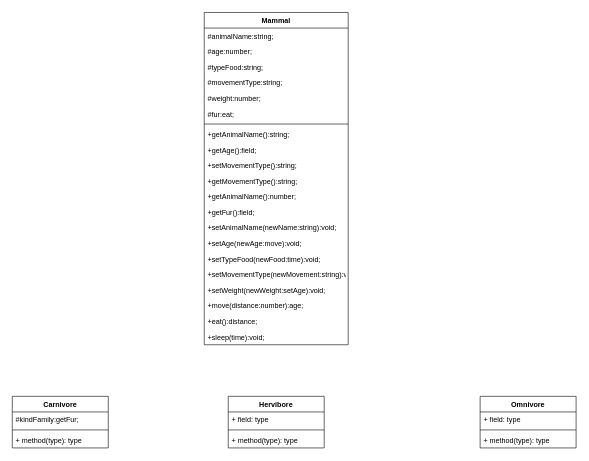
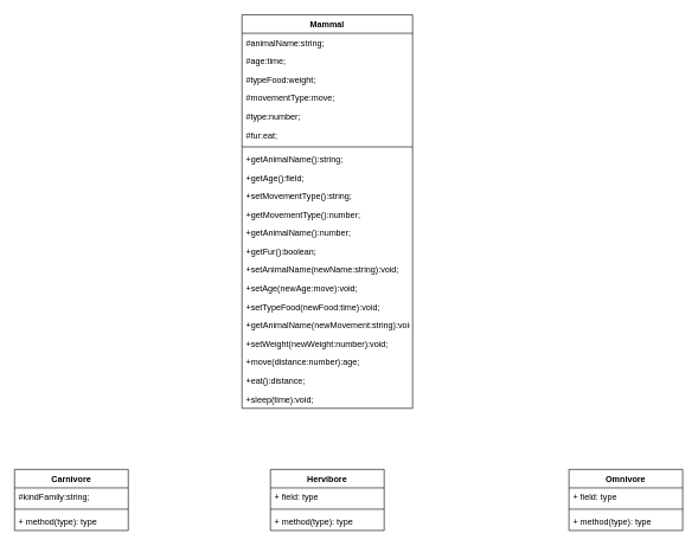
  <mxCell id="0" />
  <mxCell id="1" parent="0" />
  <mxCell id="2" value="Mammal" style="swimlane;fontStyle=1;align=center;verticalAlign=top;childLayout=stackLayout;horizontal=1;startSize=26;horizontalStack=0;resizeParent=1;resizeParentMax=0;resizeLast=0;collapsible=1;marginBottom=0;" vertex="1" parent="1"><mxGeometry x="340" y="20" width="240" height="554" as="geometry" /></mxCell>
  <mxCell id="3" value="#animalName:string;" style="text;strokeColor=none;fillColor=none;align=left;verticalAlign=top;spacingLeft=4;spacingRight=4;overflow=hidden;rotatable=0;points=[[0,0.5],[1,0.5]];portConstraint=eastwest;" vertex="1" parent="2"><mxGeometry y="26" width="240" height="26" as="geometry" /></mxCell>
- <mxCell id="4" value="#age:number;" style="text;strokeColor=none;fillColor=none;align=left;verticalAlign=top;spacingLeft=4;spacingRight=4;overflow=hidden;rotatable=0;points=[[0,0.5],[1,0.5]];portConstraint=eastwest;" vertex="1" parent="2"><mxGeometry y="52" width="240" height="26" as="geometry" /></mxCell>
- <mxCell id="5" value="#typeFood:string;" style="text;strokeColor=none;fillColor=none;align=left;verticalAlign=top;spacingLeft=4;spacingRight=4;overflow=hidden;rotatable=0;points=[[0,0.5],[1,0.5]];portConstraint=eastwest;" vertex="1" parent="2"><mxGeometry y="78" width="240" height="26" as="geometry" /></mxCell>
- <mxCell id="6" value="#movementType:string;" style="text;strokeColor=none;fillColor=none;align=left;verticalAlign=top;spacingLeft=4;spacingRight=4;overflow=hidden;rotatable=0;points=[[0,0.5],[1,0.5]];portConstraint=eastwest;" vertex="1" parent="2"><mxGeometry y="104" width="240" height="26" as="geometry" /></mxCell>
- <mxCell id="7" value="#weight:number;" style="text;strokeColor=none;fillColor=none;align=left;verticalAlign=top;spacingLeft=4;spacingRight=4;overflow=hidden;rotatable=0;points=[[0,0.5],[1,0.5]];portConstraint=eastwest;" vertex="1" parent="2"><mxGeometry y="130" width="240" height="26" as="geometry" /></mxCell>
+ <mxCell id="4" value="#age:time;" style="text;strokeColor=none;fillColor=none;align=left;verticalAlign=top;spacingLeft=4;spacingRight=4;overflow=hidden;rotatable=0;points=[[0,0.5],[1,0.5]];portConstraint=eastwest;" vertex="1" parent="2"><mxGeometry y="52" width="240" height="26" as="geometry" /></mxCell>
+ <mxCell id="5" value="#typeFood:weight;" style="text;strokeColor=none;fillColor=none;align=left;verticalAlign=top;spacingLeft=4;spacingRight=4;overflow=hidden;rotatable=0;points=[[0,0.5],[1,0.5]];portConstraint=eastwest;" vertex="1" parent="2"><mxGeometry y="78" width="240" height="26" as="geometry" /></mxCell>
+ <mxCell id="6" value="#movementType:move;" style="text;strokeColor=none;fillColor=none;align=left;verticalAlign=top;spacingLeft=4;spacingRight=4;overflow=hidden;rotatable=0;points=[[0,0.5],[1,0.5]];portConstraint=eastwest;" vertex="1" parent="2"><mxGeometry y="104" width="240" height="26" as="geometry" /></mxCell>
+ <mxCell id="7" value="#type:number;" style="text;strokeColor=none;fillColor=none;align=left;verticalAlign=top;spacingLeft=4;spacingRight=4;overflow=hidden;rotatable=0;points=[[0,0.5],[1,0.5]];portConstraint=eastwest;" vertex="1" parent="2"><mxGeometry y="130" width="240" height="26" as="geometry" /></mxCell>
  <mxCell id="8" value="#fur:eat;" style="text;strokeColor=none;fillColor=none;align=left;verticalAlign=top;spacingLeft=4;spacingRight=4;overflow=hidden;rotatable=0;points=[[0,0.5],[1,0.5]];portConstraint=eastwest;" vertex="1" parent="2"><mxGeometry y="156" width="240" height="26" as="geometry" /></mxCell>
  <mxCell id="9" value="" style="line;strokeWidth=1;fillColor=none;align=left;verticalAlign=middle;spacingTop=-1;spacingLeft=3;spacingRight=3;rotatable=0;labelPosition=right;points=[];portConstraint=eastwest;strokeColor=inherit;" vertex="1" parent="2"><mxGeometry y="182" width="240" height="8" as="geometry" /></mxCell>
  <mxCell id="10" value="+getAnimalName():string;" style="text;strokeColor=none;fillColor=none;align=left;verticalAlign=top;spacingLeft=4;spacingRight=4;overflow=hidden;rotatable=0;points=[[0,0.5],[1,0.5]];portConstraint=eastwest;" vertex="1" parent="2"><mxGeometry y="190" width="240" height="26" as="geometry" /></mxCell>
  <mxCell id="11" value="+getAge():field;" style="text;strokeColor=none;fillColor=none;align=left;verticalAlign=top;spacingLeft=4;spacingRight=4;overflow=hidden;rotatable=0;points=[[0,0.5],[1,0.5]];portConstraint=eastwest;" vertex="1" parent="2"><mxGeometry y="216" width="240" height="26" as="geometry" /></mxCell>
  <mxCell id="12" value="+setMovementType():string;" style="text;strokeColor=none;fillColor=none;align=left;verticalAlign=top;spacingLeft=4;spacingRight=4;overflow=hidden;rotatable=0;points=[[0,0.5],[1,0.5]];portConstraint=eastwest;" vertex="1" parent="2"><mxGeometry y="242" width="240" height="26" as="geometry" /></mxCell>
- <mxCell id="13" value="+getMovementType():string;" style="text;strokeColor=none;fillColor=none;align=left;verticalAlign=top;spacingLeft=4;spacingRight=4;overflow=hidden;rotatable=0;points=[[0,0.5],[1,0.5]];portConstraint=eastwest;" vertex="1" parent="2"><mxGeometry y="268" width="240" height="26" as="geometry" /></mxCell>
+ <mxCell id="13" value="+getMovementType():number;" style="text;strokeColor=none;fillColor=none;align=left;verticalAlign=top;spacingLeft=4;spacingRight=4;overflow=hidden;rotatable=0;points=[[0,0.5],[1,0.5]];portConstraint=eastwest;" vertex="1" parent="2"><mxGeometry y="268" width="240" height="26" as="geometry" /></mxCell>
  <mxCell id="14" value="+getAnimalName():number;" style="text;strokeColor=none;fillColor=none;align=left;verticalAlign=top;spacingLeft=4;spacingRight=4;overflow=hidden;rotatable=0;points=[[0,0.5],[1,0.5]];portConstraint=eastwest;" vertex="1" parent="2"><mxGeometry y="294" width="240" height="26" as="geometry" /></mxCell>
- <mxCell id="15" value="+getFur():field;" style="text;strokeColor=none;fillColor=none;align=left;verticalAlign=top;spacingLeft=4;spacingRight=4;overflow=hidden;rotatable=0;points=[[0,0.5],[1,0.5]];portConstraint=eastwest;" vertex="1" parent="2"><mxGeometry y="320" width="240" height="26" as="geometry" /></mxCell>
+ <mxCell id="15" value="+getFur():boolean;" style="text;strokeColor=none;fillColor=none;align=left;verticalAlign=top;spacingLeft=4;spacingRight=4;overflow=hidden;rotatable=0;points=[[0,0.5],[1,0.5]];portConstraint=eastwest;" vertex="1" parent="2"><mxGeometry y="320" width="240" height="26" as="geometry" /></mxCell>
  <mxCell id="16" value="+setAnimalName(newName:string):void;" style="text;strokeColor=none;fillColor=none;align=left;verticalAlign=top;spacingLeft=4;spacingRight=4;overflow=hidden;rotatable=0;points=[[0,0.5],[1,0.5]];portConstraint=eastwest;" vertex="1" parent="2"><mxGeometry y="346" width="240" height="26" as="geometry" /></mxCell>
  <mxCell id="17" value="+setAge(newAge:move):void;" style="text;strokeColor=none;fillColor=none;align=left;verticalAlign=top;spacingLeft=4;spacingRight=4;overflow=hidden;rotatable=0;points=[[0,0.5],[1,0.5]];portConstraint=eastwest;" vertex="1" parent="2"><mxGeometry y="372" width="240" height="26" as="geometry" /></mxCell>
  <mxCell id="18" value="+setTypeFood(newFood:time):void;" style="text;strokeColor=none;fillColor=none;align=left;verticalAlign=top;spacingLeft=4;spacingRight=4;overflow=hidden;rotatable=0;points=[[0,0.5],[1,0.5]];portConstraint=eastwest;" vertex="1" parent="2"><mxGeometry y="398" width="240" height="26" as="geometry" /></mxCell>
- <mxCell id="19" value="+setMovementType(newMovement:string):void;" style="text;strokeColor=none;fillColor=none;align=left;verticalAlign=top;spacingLeft=4;spacingRight=4;overflow=hidden;rotatable=0;points=[[0,0.5],[1,0.5]];portConstraint=eastwest;" vertex="1" parent="2"><mxGeometry y="424" width="240" height="26" as="geometry" /></mxCell>
- <mxCell id="20" value="+setWeight(newWeight:setAge):void;" style="text;strokeColor=none;fillColor=none;align=left;verticalAlign=top;spacingLeft=4;spacingRight=4;overflow=hidden;rotatable=0;points=[[0,0.5],[1,0.5]];portConstraint=eastwest;" vertex="1" parent="2"><mxGeometry y="450" width="240" height="26" as="geometry" /></mxCell>
+ <mxCell id="19" value="+getAnimalName(newMovement:string):void;" style="text;strokeColor=none;fillColor=none;align=left;verticalAlign=top;spacingLeft=4;spacingRight=4;overflow=hidden;rotatable=0;points=[[0,0.5],[1,0.5]];portConstraint=eastwest;" vertex="1" parent="2"><mxGeometry y="424" width="240" height="26" as="geometry" /></mxCell>
+ <mxCell id="20" value="+setWeight(newWeight:number):void;" style="text;strokeColor=none;fillColor=none;align=left;verticalAlign=top;spacingLeft=4;spacingRight=4;overflow=hidden;rotatable=0;points=[[0,0.5],[1,0.5]];portConstraint=eastwest;" vertex="1" parent="2"><mxGeometry y="450" width="240" height="26" as="geometry" /></mxCell>
  <mxCell id="21" value="+move(distance:number):age;" style="text;strokeColor=none;fillColor=none;align=left;verticalAlign=top;spacingLeft=4;spacingRight=4;overflow=hidden;rotatable=0;points=[[0,0.5],[1,0.5]];portConstraint=eastwest;" vertex="1" parent="2"><mxGeometry y="476" width="240" height="26" as="geometry" /></mxCell>
  <mxCell id="22" value="+eat():distance;" style="text;strokeColor=none;fillColor=none;align=left;verticalAlign=top;spacingLeft=4;spacingRight=4;overflow=hidden;rotatable=0;points=[[0,0.5],[1,0.5]];portConstraint=eastwest;" vertex="1" parent="2"><mxGeometry y="502" width="240" height="26" as="geometry" /></mxCell>
  <mxCell id="23" value="+sleep(time):void;" style="text;strokeColor=none;fillColor=none;align=left;verticalAlign=top;spacingLeft=4;spacingRight=4;overflow=hidden;rotatable=0;points=[[0,0.5],[1,0.5]];portConstraint=eastwest;" vertex="1" parent="2"><mxGeometry y="528" width="240" height="26" as="geometry" /></mxCell>
  <mxCell id="24" value="Carnivore" style="swimlane;fontStyle=1;align=center;verticalAlign=top;childLayout=stackLayout;horizontal=1;startSize=26;horizontalStack=0;resizeParent=1;resizeParentMax=0;resizeLast=0;collapsible=1;marginBottom=0;" vertex="1" parent="1"><mxGeometry x="20" y="660" width="160" height="86" as="geometry" /></mxCell>
- <mxCell id="25" value="#kindFamily:getFur;" style="text;strokeColor=none;fillColor=none;align=left;verticalAlign=top;spacingLeft=4;spacingRight=4;overflow=hidden;rotatable=0;points=[[0,0.5],[1,0.5]];portConstraint=eastwest;" vertex="1" parent="24"><mxGeometry y="26" width="160" height="26" as="geometry" /></mxCell>
+ <mxCell id="25" value="#kindFamily:string;" style="text;strokeColor=none;fillColor=none;align=left;verticalAlign=top;spacingLeft=4;spacingRight=4;overflow=hidden;rotatable=0;points=[[0,0.5],[1,0.5]];portConstraint=eastwest;" vertex="1" parent="24"><mxGeometry y="26" width="160" height="26" as="geometry" /></mxCell>
  <mxCell id="26" value="" style="line;strokeWidth=1;fillColor=none;align=left;verticalAlign=middle;spacingTop=-1;spacingLeft=3;spacingRight=3;rotatable=0;labelPosition=right;points=[];portConstraint=eastwest;strokeColor=inherit;" vertex="1" parent="24"><mxGeometry y="52" width="160" height="8" as="geometry" /></mxCell>
  <mxCell id="27" value="+ method(type): type" style="text;strokeColor=none;fillColor=none;align=left;verticalAlign=top;spacingLeft=4;spacingRight=4;overflow=hidden;rotatable=0;points=[[0,0.5],[1,0.5]];portConstraint=eastwest;" vertex="1" parent="24"><mxGeometry y="60" width="160" height="26" as="geometry" /></mxCell>
  <mxCell id="28" value="Hervibore" style="swimlane;fontStyle=1;align=center;verticalAlign=top;childLayout=stackLayout;horizontal=1;startSize=26;horizontalStack=0;resizeParent=1;resizeParentMax=0;resizeLast=0;collapsible=1;marginBottom=0;" vertex="1" parent="1"><mxGeometry x="380" y="660" width="160" height="86" as="geometry" /></mxCell>
  <mxCell id="29" value="+ field: type" style="text;strokeColor=none;fillColor=none;align=left;verticalAlign=top;spacingLeft=4;spacingRight=4;overflow=hidden;rotatable=0;points=[[0,0.5],[1,0.5]];portConstraint=eastwest;" vertex="1" parent="28"><mxGeometry y="26" width="160" height="26" as="geometry" /></mxCell>
  <mxCell id="30" value="" style="line;strokeWidth=1;fillColor=none;align=left;verticalAlign=middle;spacingTop=-1;spacingLeft=3;spacingRight=3;rotatable=0;labelPosition=right;points=[];portConstraint=eastwest;strokeColor=inherit;" vertex="1" parent="28"><mxGeometry y="52" width="160" height="8" as="geometry" /></mxCell>
  <mxCell id="31" value="+ method(type): type" style="text;strokeColor=none;fillColor=none;align=left;verticalAlign=top;spacingLeft=4;spacingRight=4;overflow=hidden;rotatable=0;points=[[0,0.5],[1,0.5]];portConstraint=eastwest;" vertex="1" parent="28"><mxGeometry y="60" width="160" height="26" as="geometry" /></mxCell>
  <mxCell id="32" value="Omnivore" style="swimlane;fontStyle=1;align=center;verticalAlign=top;childLayout=stackLayout;horizontal=1;startSize=26;horizontalStack=0;resizeParent=1;resizeParentMax=0;resizeLast=0;collapsible=1;marginBottom=0;" vertex="1" parent="1"><mxGeometry x="800" y="660" width="160" height="86" as="geometry" /></mxCell>
  <mxCell id="33" value="+ field: type" style="text;strokeColor=none;fillColor=none;align=left;verticalAlign=top;spacingLeft=4;spacingRight=4;overflow=hidden;rotatable=0;points=[[0,0.5],[1,0.5]];portConstraint=eastwest;" vertex="1" parent="32"><mxGeometry y="26" width="160" height="26" as="geometry" /></mxCell>
  <mxCell id="34" value="" style="line;strokeWidth=1;fillColor=none;align=left;verticalAlign=middle;spacingTop=-1;spacingLeft=3;spacingRight=3;rotatable=0;labelPosition=right;points=[];portConstraint=eastwest;strokeColor=inherit;" vertex="1" parent="32"><mxGeometry y="52" width="160" height="8" as="geometry" /></mxCell>
  <mxCell id="35" value="+ method(type): type" style="text;strokeColor=none;fillColor=none;align=left;verticalAlign=top;spacingLeft=4;spacingRight=4;overflow=hidden;rotatable=0;points=[[0,0.5],[1,0.5]];portConstraint=eastwest;" vertex="1" parent="32"><mxGeometry y="60" width="160" height="26" as="geometry" /></mxCell>
